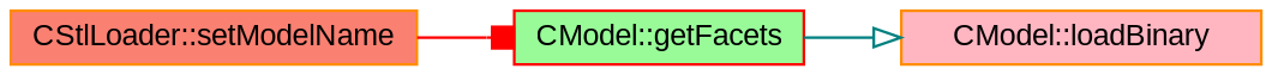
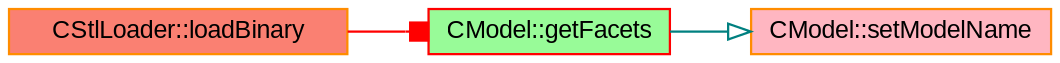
  digraph {
    rankdir=LR
    node [color=darkorange fontname=Arial fontsize=11 shape=box style=filled]
    edge [fontname=Arial fontsize=11 labelfontname=Arial labelfontsize=11 style=solid]
-   n1 [fillcolor=salmon fontcolor=black height=0.2 label="CStlLoader::setModelName" width=0.4]
+   n1 [fillcolor=salmon fontcolor=black height=0.2 label="CStlLoader::loadBinary" width=0.4]
    n2 [color=red fillcolor=palegreen height=0.2 label="CModel::getFacets" width=0.4]
-   n3 [fillcolor=lightpink height=0.2 label="CModel::loadBinary" width=0.4]
+   n3 [fillcolor=lightpink height=0.2 label="CModel::setModelName" width=0.4]
    n1 -> n2 [arrowhead=box color=red]
    n2 -> n3 [arrowhead=onormal color=teal]
  }
